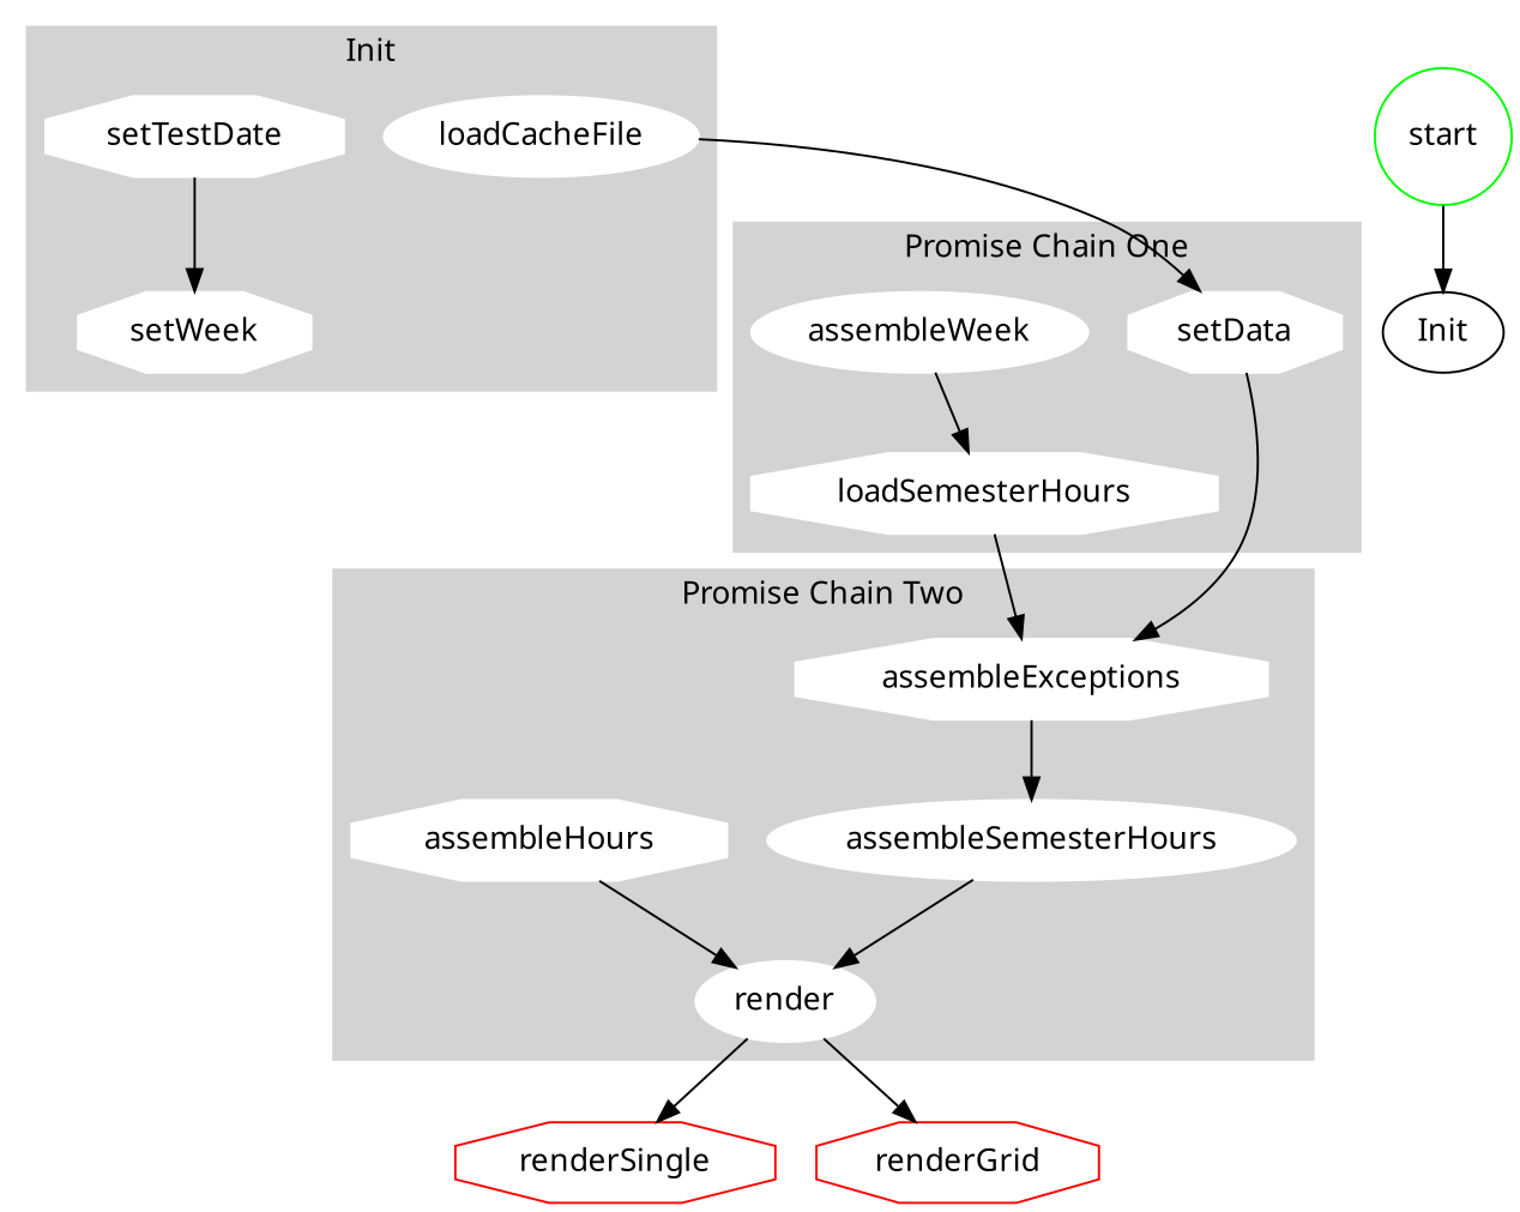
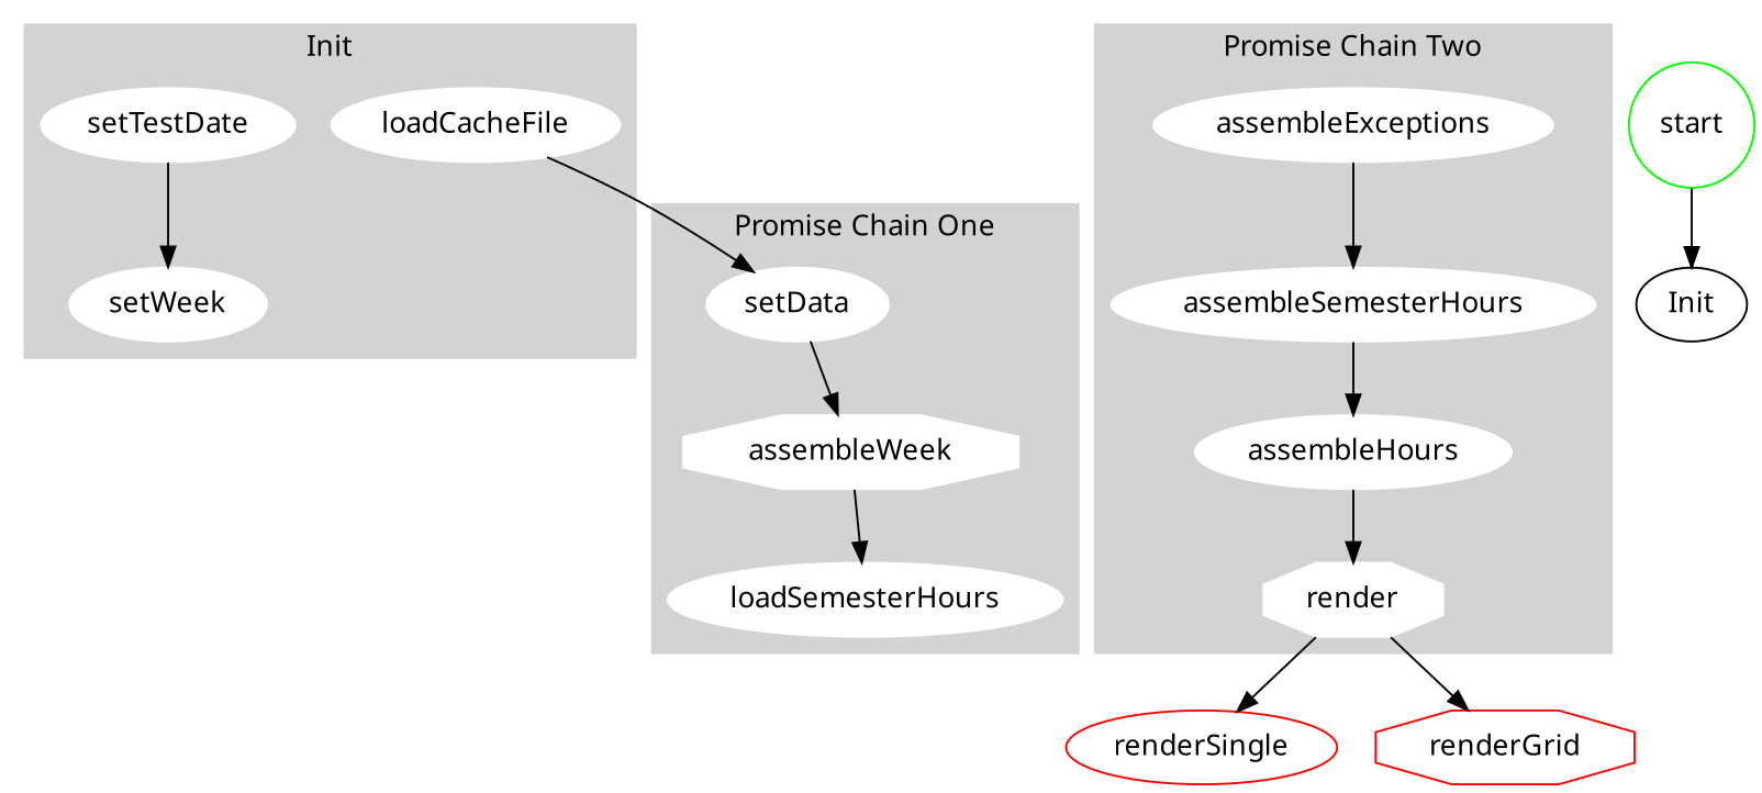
  digraph {
    fontname="Noto Sans"
    node [color=white fontname="Noto Sans" style=filled]
    edge [fontname="Noto Sans"]
-   setTestDate [shape=octagon]
-   setWeek [shape=octagon]
+   setTestDate
+   setWeek
    loadCacheFile
-   setData [shape=octagon]
-   assembleWeek
-   loadSemesterHours [shape=octagon]
-   assembleExceptions [shape=octagon]
+   setData
+   assembleWeek [shape=octagon]
+   loadSemesterHours
+   assembleExceptions
    assembleSemesterHours
-   assembleHours [shape=octagon]
-   render
-   renderSingle [color=red shape=octagon style=""]
+   assembleHours
+   render [shape=octagon]
+   renderSingle [color=red shape=ellipse style=""]
    renderGrid [color=red shape=octagon style=""]
    start [color=green shape=circle style=""]
    Init [color="" style=""]
    subgraph cluster_1 {
      color=lightgrey
      label=Init
      style=filled
      setTestDate
      setWeek
      loadCacheFile
    }
    subgraph cluster_2 {
      color=lightgrey
      label="Promise Chain One"
      style=filled
      setData
      assembleWeek
      loadSemesterHours
    }
    subgraph cluster_3 {
      color=lightgrey
      label="Promise Chain Two"
      style=filled
      assembleExceptions
      assembleSemesterHours
      assembleHours
      render
    }
    setTestDate -> setWeek
    loadCacheFile -> setData
-   setData -> assembleExceptions
+   setData -> assembleWeek
    assembleWeek -> loadSemesterHours
-   loadSemesterHours -> assembleExceptions
    assembleExceptions -> assembleSemesterHours
-   assembleSemesterHours -> render
+   assembleSemesterHours -> assembleHours
    assembleHours -> render
    render -> renderSingle
    render -> renderGrid
    start -> Init
  }
